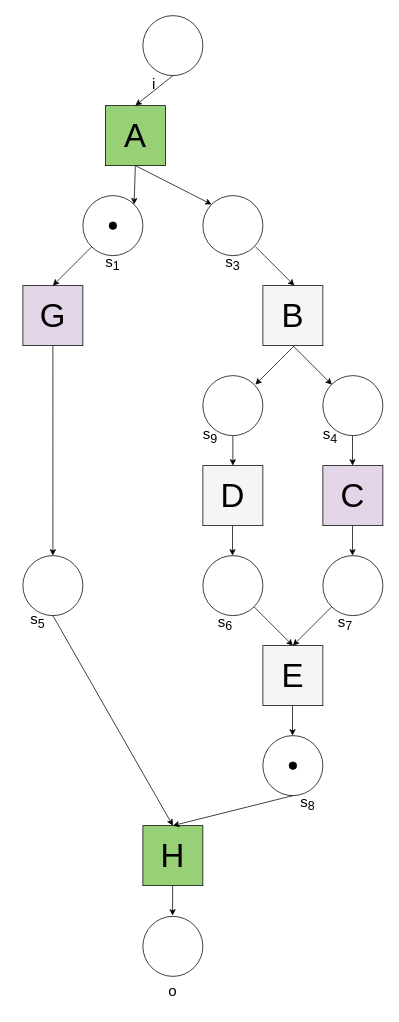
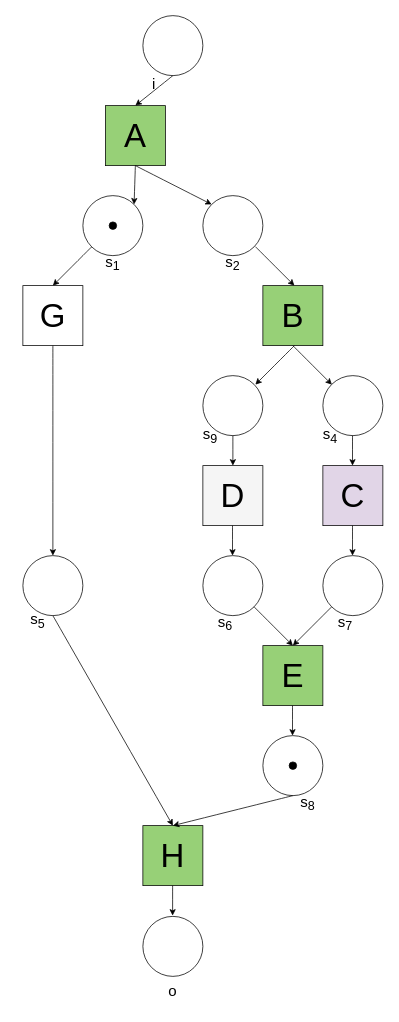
  <mxCell id="0" />
  <mxCell id="1" parent="0" />
  <mxCell id="2" value="" style="ellipse;whiteSpace=wrap;html=1;aspect=fixed;" vertex="1" parent="1"><mxGeometry x="190" y="20" width="80" height="80" as="geometry" /></mxCell>
  <mxCell id="3" value="A" style="rounded=0;whiteSpace=wrap;html=1;fontSize=44;fillColor=#97D077;" vertex="1" parent="1"><mxGeometry x="140" y="140" width="80" height="80" as="geometry" /></mxCell>
  <mxCell id="4" value="" style="ellipse;whiteSpace=wrap;html=1;aspect=fixed;" vertex="1" parent="1"><mxGeometry x="110" y="260" width="80" height="80" as="geometry" /></mxCell>
  <mxCell id="5" value="" style="ellipse;whiteSpace=wrap;html=1;aspect=fixed;" vertex="1" parent="1"><mxGeometry x="270" y="260" width="80" height="80" as="geometry" /></mxCell>
- <mxCell id="6" value="B" style="rounded=0;whiteSpace=wrap;html=1;fontSize=44;fillColor=#f5f5f5;" vertex="1" parent="1"><mxGeometry x="350" y="380" width="80" height="80" as="geometry" /></mxCell>
- <mxCell id="7" value="G" style="rounded=0;whiteSpace=wrap;html=1;fontSize=44;fillColor=#e1d5e7;" vertex="1" parent="1"><mxGeometry x="30" y="380" width="80" height="80" as="geometry" /></mxCell>
+ <mxCell id="6" value="B" style="rounded=0;whiteSpace=wrap;html=1;fontSize=44;fillColor=#97D077;" vertex="1" parent="1"><mxGeometry x="350" y="380" width="80" height="80" as="geometry" /></mxCell>
+ <mxCell id="7" value="G" style="rounded=0;whiteSpace=wrap;html=1;fontSize=44;" vertex="1" parent="1"><mxGeometry x="30" y="380" width="80" height="80" as="geometry" /></mxCell>
  <mxCell id="8" value="C" style="rounded=0;whiteSpace=wrap;html=1;fontSize=44;fillColor=#e1d5e7;" vertex="1" parent="1"><mxGeometry x="430" y="620" width="80" height="80" as="geometry" /></mxCell>
  <mxCell id="9" value="" style="ellipse;whiteSpace=wrap;html=1;aspect=fixed;" vertex="1" parent="1"><mxGeometry x="30" y="740" width="80" height="80" as="geometry" /></mxCell>
  <mxCell id="10" value="" style="ellipse;whiteSpace=wrap;html=1;aspect=fixed;" vertex="1" parent="1"><mxGeometry x="270" y="500" width="80" height="80" as="geometry" /></mxCell>
  <mxCell id="11" value="" style="ellipse;whiteSpace=wrap;html=1;aspect=fixed;" vertex="1" parent="1"><mxGeometry x="430" y="500" width="80" height="80" as="geometry" /></mxCell>
  <mxCell id="12" value="D" style="rounded=0;whiteSpace=wrap;html=1;fontSize=44;fillColor=#f5f5f5;" vertex="1" parent="1"><mxGeometry x="270" y="620" width="80" height="80" as="geometry" /></mxCell>
  <mxCell id="13" value="" style="ellipse;whiteSpace=wrap;html=1;aspect=fixed;" vertex="1" parent="1"><mxGeometry x="430" y="740" width="80" height="80" as="geometry" /></mxCell>
  <mxCell id="14" value="" style="ellipse;whiteSpace=wrap;html=1;aspect=fixed;" vertex="1" parent="1"><mxGeometry x="270" y="740" width="80" height="80" as="geometry" /></mxCell>
- <mxCell id="15" value="E" style="rounded=0;whiteSpace=wrap;html=1;fontSize=44;fillColor=#f5f5f5;" vertex="1" parent="1"><mxGeometry x="350" y="860" width="80" height="80" as="geometry" /></mxCell>
+ <mxCell id="15" value="E" style="rounded=0;whiteSpace=wrap;html=1;fontSize=44;fillColor=#97D077;" vertex="1" parent="1"><mxGeometry x="350" y="860" width="80" height="80" as="geometry" /></mxCell>
  <mxCell id="16" value="" style="ellipse;whiteSpace=wrap;html=1;aspect=fixed;" vertex="1" parent="1"><mxGeometry x="350" y="980" width="80" height="80" as="geometry" /></mxCell>
  <mxCell id="17" value="H" style="rounded=0;whiteSpace=wrap;html=1;fontSize=44;fillColor=#97d077;" vertex="1" parent="1"><mxGeometry x="190" y="1100" width="80" height="80" as="geometry" /></mxCell>
  <mxCell id="18" value="" style="ellipse;whiteSpace=wrap;html=1;aspect=fixed;" vertex="1" parent="1"><mxGeometry x="190" y="1221" width="80" height="80" as="geometry" /></mxCell>
  <mxCell id="19" value="" style="endArrow=classic;html=1;rounded=0;curved=1;exitX=0.5;exitY=1;exitDx=0;exitDy=0;entryX=0.5;entryY=0;entryDx=0;entryDy=0;" edge="1" parent="1" source="2" target="3"><mxGeometry width="50" height="50" relative="1" as="geometry"><mxPoint x="290" y="350" as="sourcePoint" /><mxPoint x="330" y="350" as="targetPoint" /></mxGeometry></mxCell>
  <mxCell id="20" value="" style="endArrow=classic;html=1;rounded=0;curved=1;exitX=0.5;exitY=1;exitDx=0;exitDy=0;entryX=0;entryY=0;entryDx=0;entryDy=0;" edge="1" parent="1" source="3" target="5"><mxGeometry width="50" height="50" relative="1" as="geometry"><mxPoint x="290" y="350" as="sourcePoint" /><mxPoint x="330" y="350" as="targetPoint" /></mxGeometry></mxCell>
  <mxCell id="21" value="" style="endArrow=classic;html=1;rounded=0;curved=1;exitX=0.5;exitY=1;exitDx=0;exitDy=0;entryX=1;entryY=0;entryDx=0;entryDy=0;" edge="1" parent="1" source="3" target="4"><mxGeometry width="50" height="50" relative="1" as="geometry"><mxPoint x="240" y="230" as="sourcePoint" /><mxPoint x="292" y="282" as="targetPoint" /></mxGeometry></mxCell>
  <mxCell id="22" value="" style="endArrow=classic;html=1;rounded=0;curved=1;exitX=0.5;exitY=1;exitDx=0;exitDy=0;entryX=1;entryY=0;entryDx=0;entryDy=0;" edge="1" parent="1"><mxGeometry width="50" height="50" relative="1" as="geometry"><mxPoint x="122" y="328" as="sourcePoint" /><mxPoint x="70" y="380" as="targetPoint" /></mxGeometry></mxCell>
  <mxCell id="23" value="" style="endArrow=classic;html=1;rounded=0;curved=1;exitX=0.5;exitY=1;exitDx=0;exitDy=0;entryX=0;entryY=0;entryDx=0;entryDy=0;" edge="1" parent="1"><mxGeometry width="50" height="50" relative="1" as="geometry"><mxPoint x="340" y="328" as="sourcePoint" /><mxPoint x="392" y="380" as="targetPoint" /></mxGeometry></mxCell>
  <mxCell id="24" value="" style="endArrow=classic;html=1;rounded=0;curved=1;exitX=0.5;exitY=1;exitDx=0;exitDy=0;entryX=0;entryY=0;entryDx=0;entryDy=0;" edge="1" parent="1"><mxGeometry width="50" height="50" relative="1" as="geometry"><mxPoint x="390" y="460" as="sourcePoint" /><mxPoint x="442" y="512" as="targetPoint" /></mxGeometry></mxCell>
  <mxCell id="25" value="" style="endArrow=classic;html=1;rounded=0;curved=1;exitX=0.5;exitY=1;exitDx=0;exitDy=0;entryX=1;entryY=0;entryDx=0;entryDy=0;" edge="1" parent="1"><mxGeometry width="50" height="50" relative="1" as="geometry"><mxPoint x="392" y="460" as="sourcePoint" /><mxPoint x="340" y="512" as="targetPoint" /></mxGeometry></mxCell>
  <mxCell id="26" value="" style="endArrow=classic;html=1;rounded=0;curved=1;entryX=0.5;entryY=0;entryDx=0;entryDy=0;exitX=0;exitY=1;exitDx=0;exitDy=0;" edge="1" parent="1" source="13" target="15"><mxGeometry width="50" height="50" relative="1" as="geometry"><mxPoint x="410" y="800" as="sourcePoint" /><mxPoint x="400" y="807" as="targetPoint" /></mxGeometry></mxCell>
  <mxCell id="27" value="" style="endArrow=classic;html=1;rounded=0;curved=1;entryX=0.5;entryY=0;entryDx=0;entryDy=0;exitX=1;exitY=1;exitDx=0;exitDy=0;strokeColor=#000000;" edge="1" parent="1" source="14" target="15"><mxGeometry width="50" height="50" relative="1" as="geometry"><mxPoint x="330" y="830" as="sourcePoint" /><mxPoint x="400" y="807" as="targetPoint" /></mxGeometry></mxCell>
  <mxCell id="28" value="" style="endArrow=classic;html=1;rounded=0;curved=1;exitX=0.5;exitY=1;exitDx=0;exitDy=0;entryX=0.5;entryY=0;entryDx=0;entryDy=0;" edge="1" parent="1" source="10" target="12"><mxGeometry width="50" height="50" relative="1" as="geometry"><mxPoint x="290" y="630" as="sourcePoint" /><mxPoint x="330" y="630" as="targetPoint" /></mxGeometry></mxCell>
  <mxCell id="29" value="" style="endArrow=classic;html=1;rounded=0;curved=1;exitX=0.5;exitY=1;exitDx=0;exitDy=0;entryX=0.5;entryY=0;entryDx=0;entryDy=0;" edge="1" parent="1"><mxGeometry width="50" height="50" relative="1" as="geometry"><mxPoint x="469.52" y="580" as="sourcePoint" /><mxPoint x="469.52" y="620" as="targetPoint" /></mxGeometry></mxCell>
  <mxCell id="30" value="" style="endArrow=classic;html=1;rounded=0;curved=1;exitX=0.5;exitY=1;exitDx=0;exitDy=0;entryX=0.5;entryY=0;entryDx=0;entryDy=0;" edge="1" parent="1"><mxGeometry width="50" height="50" relative="1" as="geometry"><mxPoint x="309.52" y="700" as="sourcePoint" /><mxPoint x="309.52" y="740" as="targetPoint" /></mxGeometry></mxCell>
  <mxCell id="31" value="" style="endArrow=classic;html=1;rounded=0;curved=1;exitX=0.5;exitY=1;exitDx=0;exitDy=0;entryX=0.5;entryY=0;entryDx=0;entryDy=0;" edge="1" parent="1"><mxGeometry width="50" height="50" relative="1" as="geometry"><mxPoint x="469.52" y="700" as="sourcePoint" /><mxPoint x="469.52" y="740" as="targetPoint" /></mxGeometry></mxCell>
  <mxCell id="32" value="" style="endArrow=classic;html=1;rounded=0;curved=1;entryX=0.5;entryY=0;entryDx=0;entryDy=0;exitX=0.5;exitY=1;exitDx=0;exitDy=0;" edge="1" parent="1" source="7" target="9"><mxGeometry width="50" height="50" relative="1" as="geometry"><mxPoint x="100" y="490" as="sourcePoint" /><mxPoint x="110" y="480" as="targetPoint" /></mxGeometry></mxCell>
  <mxCell id="33" value="" style="endArrow=classic;html=1;rounded=0;curved=1;entryX=0.5;entryY=0;entryDx=0;entryDy=0;exitX=0.5;exitY=1;exitDx=0;exitDy=0;" edge="1" parent="1" source="9" target="17"><mxGeometry width="50" height="50" relative="1" as="geometry"><mxPoint x="70" y="600" as="sourcePoint" /><mxPoint x="220" y="910" as="targetPoint" /></mxGeometry></mxCell>
  <mxCell id="34" value="" style="endArrow=classic;html=1;rounded=0;curved=1;exitX=0.5;exitY=1;exitDx=0;exitDy=0;entryX=0.5;entryY=0;entryDx=0;entryDy=0;" edge="1" parent="1" source="16" target="17"><mxGeometry width="50" height="50" relative="1" as="geometry"><mxPoint x="290" y="830" as="sourcePoint" /><mxPoint x="260" y="1050" as="targetPoint" /></mxGeometry></mxCell>
  <mxCell id="35" value="" style="endArrow=classic;html=1;rounded=0;curved=1;exitX=0.5;exitY=1;exitDx=0;exitDy=0;entryX=0.5;entryY=0;entryDx=0;entryDy=0;" edge="1" parent="1"><mxGeometry width="50" height="50" relative="1" as="geometry"><mxPoint x="389.52" y="940" as="sourcePoint" /><mxPoint x="389.52" y="980" as="targetPoint" /></mxGeometry></mxCell>
  <mxCell id="36" value="" style="endArrow=classic;html=1;rounded=0;curved=1;exitX=0.5;exitY=1;exitDx=0;exitDy=0;entryX=0.5;entryY=0;entryDx=0;entryDy=0;" edge="1" parent="1"><mxGeometry width="50" height="50" relative="1" as="geometry"><mxPoint x="229.66" y="1180" as="sourcePoint" /><mxPoint x="229.66" y="1220" as="targetPoint" /></mxGeometry></mxCell>
  <mxCell id="37" value="" style="ellipse;whiteSpace=wrap;html=1;aspect=fixed;fillColor=#000000;" vertex="1" parent="1"><mxGeometry x="385" y="1015" width="10" height="10" as="geometry" /></mxCell>
  <mxCell id="38" value="s&lt;sub&gt;1&lt;/sub&gt;" style="text;html=1;strokeColor=none;fillColor=none;align=center;verticalAlign=middle;whiteSpace=wrap;rounded=0;fontSize=20;" vertex="1" parent="1"><mxGeometry x="120" y="330" width="60" height="40" as="geometry" /></mxCell>
- <mxCell id="39" value="s&lt;sub&gt;3&lt;/sub&gt;" style="text;html=1;strokeColor=none;fillColor=none;align=center;verticalAlign=middle;whiteSpace=wrap;rounded=0;fontSize=20;" vertex="1" parent="1"><mxGeometry x="280" y="330" width="60" height="40" as="geometry" /></mxCell>
+ <mxCell id="39" value="s&lt;sub&gt;2&lt;/sub&gt;" style="text;html=1;strokeColor=none;fillColor=none;align=center;verticalAlign=middle;whiteSpace=wrap;rounded=0;fontSize=20;" vertex="1" parent="1"><mxGeometry x="280" y="330" width="60" height="40" as="geometry" /></mxCell>
  <mxCell id="40" value="i" style="text;html=1;strokeColor=none;fillColor=none;align=center;verticalAlign=middle;whiteSpace=wrap;rounded=0;fontSize=20;" vertex="1" parent="1"><mxGeometry x="175" y="90" width="60" height="40" as="geometry" /></mxCell>
  <mxCell id="41" value="o" style="text;html=1;strokeColor=none;fillColor=none;align=center;verticalAlign=middle;whiteSpace=wrap;rounded=0;fontSize=20;" vertex="1" parent="1"><mxGeometry x="200" y="1300" width="60" height="40" as="geometry" /></mxCell>
  <mxCell id="42" value="s&lt;sub&gt;9&lt;/sub&gt;" style="text;html=1;strokeColor=none;fillColor=none;align=center;verticalAlign=middle;whiteSpace=wrap;rounded=0;fontSize=20;" vertex="1" parent="1"><mxGeometry x="250" y="560" width="60" height="40" as="geometry" /></mxCell>
  <mxCell id="43" value="s&lt;sub&gt;4&lt;/sub&gt;" style="text;html=1;strokeColor=none;fillColor=none;align=center;verticalAlign=middle;whiteSpace=wrap;rounded=0;fontSize=20;" vertex="1" parent="1"><mxGeometry x="410" y="560" width="60" height="40" as="geometry" /></mxCell>
  <mxCell id="44" value="s&lt;sub&gt;5&lt;/sub&gt;" style="text;html=1;strokeColor=none;fillColor=none;align=center;verticalAlign=middle;whiteSpace=wrap;rounded=0;fontSize=20;" vertex="1" parent="1"><mxGeometry x="20" y="807" width="60" height="40" as="geometry" /></mxCell>
  <mxCell id="45" value="s&lt;sub&gt;6&lt;/sub&gt;" style="text;html=1;strokeColor=none;fillColor=none;align=center;verticalAlign=middle;whiteSpace=wrap;rounded=0;fontSize=20;" vertex="1" parent="1"><mxGeometry x="270" y="810" width="60" height="40" as="geometry" /></mxCell>
  <mxCell id="46" value="s&lt;sub&gt;7&lt;/sub&gt;" style="text;html=1;strokeColor=none;fillColor=none;align=center;verticalAlign=middle;whiteSpace=wrap;rounded=0;fontSize=20;" vertex="1" parent="1"><mxGeometry x="430" y="810" width="60" height="40" as="geometry" /></mxCell>
  <mxCell id="47" value="s&lt;sub&gt;8&lt;/sub&gt;" style="text;html=1;strokeColor=none;fillColor=none;align=center;verticalAlign=middle;whiteSpace=wrap;rounded=0;fontSize=20;" vertex="1" parent="1"><mxGeometry x="380" y="1050" width="60" height="40" as="geometry" /></mxCell>
  <mxCell id="48" value="" style="ellipse;whiteSpace=wrap;html=1;aspect=fixed;fillColor=#000000;" vertex="1" parent="1"><mxGeometry x="145" y="295" width="10" height="10" as="geometry" /></mxCell>
